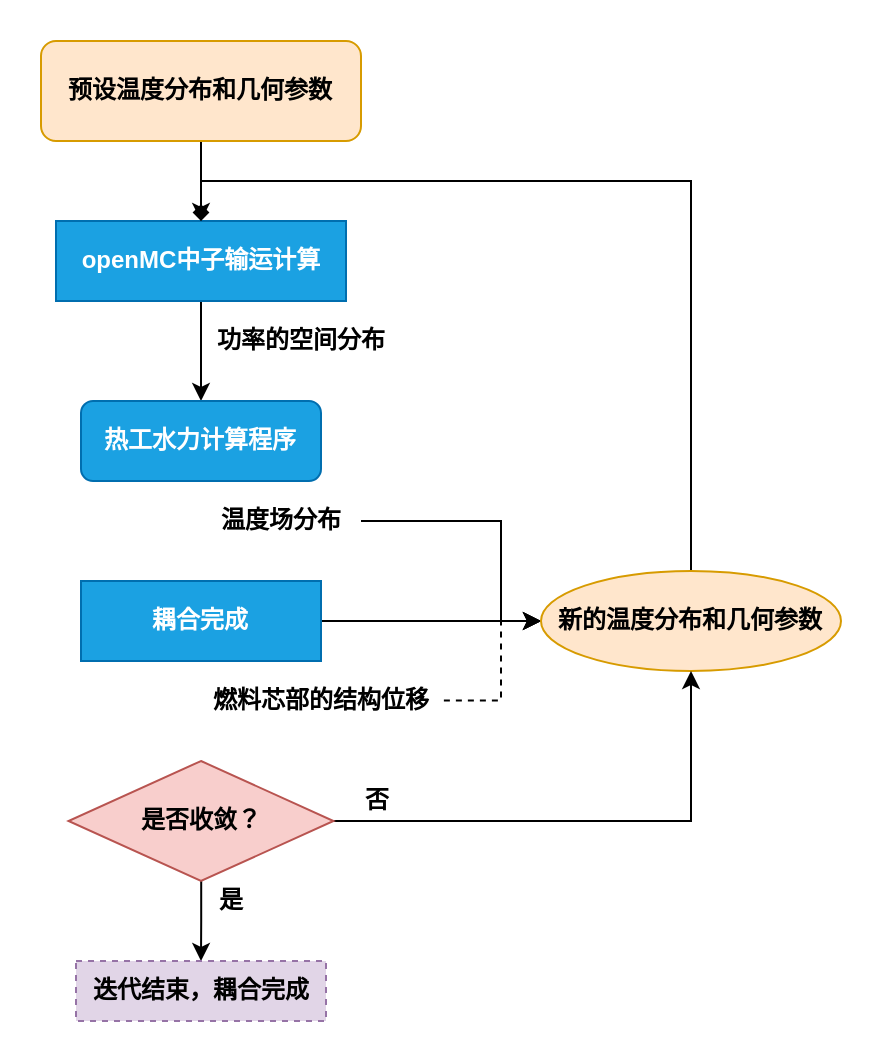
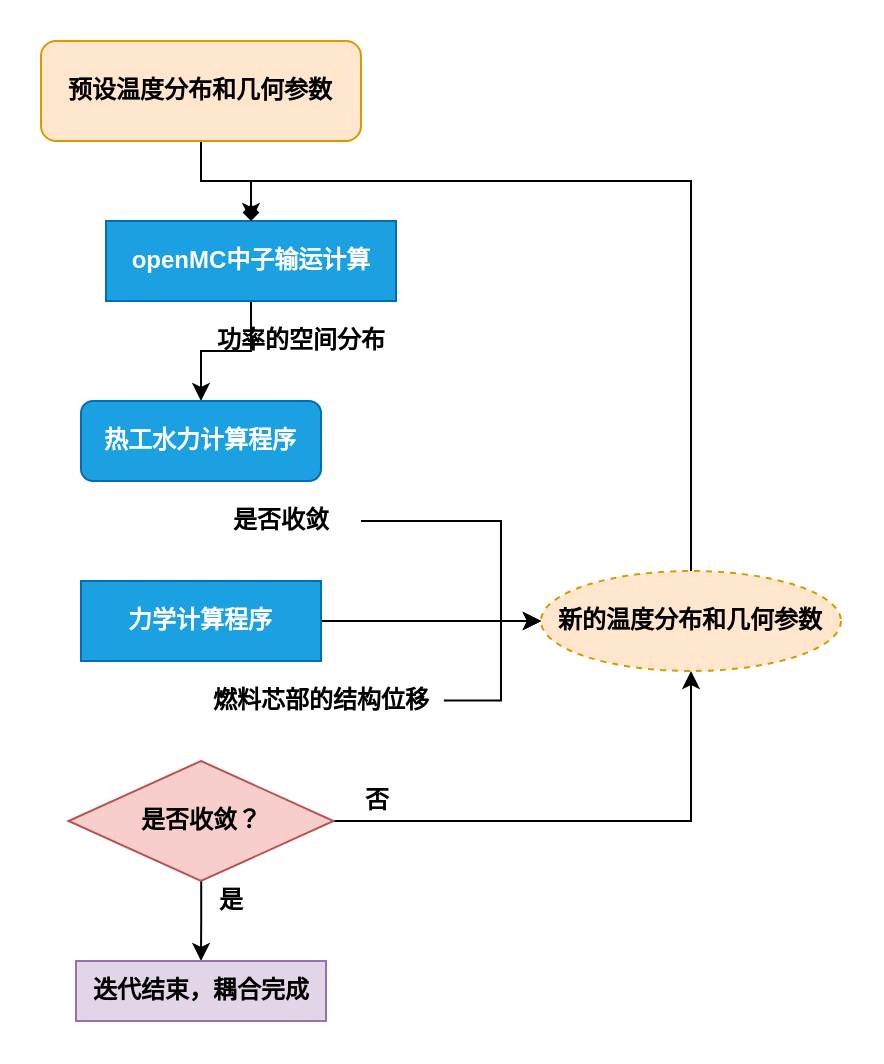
  <mxCell id="0" />
  <mxCell id="1" parent="0" />
  <mxCell id="2" value="" parent="1" edge="1" target="6" source="3" style="edgeStyle=orthogonalEdgeStyle;rounded=0;orthogonalLoop=1;jettySize=auto;html=1;"><mxGeometry as="geometry" relative="1" /></mxCell>
- <mxCell id="3" value="&lt;b&gt;openMC中子输运计算&lt;/b&gt;" parent="1" style="rounded=0;whiteSpace=wrap;html=1;fillColor=#1ba1e2;strokeColor=#006EAF;fontColor=#ffffff;" vertex="1"><mxGeometry as="geometry" height="40" width="145" y="110" x="27.5" /></mxCell>
+ <mxCell id="3" value="&lt;b&gt;openMC中子输运计算&lt;/b&gt;" parent="1" style="rounded=0;whiteSpace=wrap;html=1;fillColor=#1ba1e2;strokeColor=#006EAF;fontColor=#ffffff;" vertex="1"><mxGeometry x="52.5" y="110" as="geometry" height="40" width="145" /></mxCell>
  <mxCell id="4" parent="1" edge="1" target="3" source="5" style="edgeStyle=orthogonalEdgeStyle;rounded=0;orthogonalLoop=1;jettySize=auto;html=1;exitX=0.5;exitY=1;exitDx=0;exitDy=0;entryX=0.5;entryY=0;entryDx=0;entryDy=0;"><mxGeometry as="geometry" relative="1" /></mxCell>
  <mxCell id="5" value="&lt;span style=&quot;text-align: center ; color: rgb(0 , 0 , 0) ; text-transform: none ; line-height: 14.4px ; text-indent: 0px ; letter-spacing: normal ; font-size: 12px ; font-style: normal ; font-variant: normal ; text-decoration: none ; word-spacing: 0px ; display: inline ; word-wrap: normal ; float: none ; background-color: transparent&quot;&gt;&lt;b&gt;预设温度分布和几何参数&lt;/b&gt;&lt;/span&gt;" parent="1" style="whiteSpace=wrap;html=1;fillColor=#ffe6cc;strokeColor=#d79b00;rounded=1;" vertex="1"><mxGeometry as="geometry" height="50" width="160" y="20" x="20" /></mxCell>
  <mxCell id="6" value="&lt;b&gt;热工水力计算程序&lt;/b&gt;" parent="1" style="whiteSpace=wrap;html=1;fillColor=#1ba1e2;strokeColor=#006EAF;fontColor=#ffffff;rounded=1;" vertex="1"><mxGeometry as="geometry" height="40" width="120" y="200" x="40" /></mxCell>
  <mxCell id="7" value="&lt;b&gt;功率的空间分布&lt;/b&gt;" parent="1" style="text;html=1;align=center;verticalAlign=middle;resizable=0;points=[];autosize=1;" vertex="1"><mxGeometry as="geometry" height="20" width="100" y="160" x="100" /></mxCell>
  <mxCell id="8" value="" parent="1" edge="1" target="15" source="9" style="edgeStyle=orthogonalEdgeStyle;rounded=0;orthogonalLoop=1;jettySize=auto;html=1;"><mxGeometry as="geometry" relative="1"><mxPoint as="targetPoint" y="520" x="105" /></mxGeometry></mxCell>
- <mxCell id="9" value="&lt;b&gt;耦合完成&lt;/b&gt;" parent="1" style="whiteSpace=wrap;html=1;rounded=0;fillColor=#1ba1e2;strokeColor=#006EAF;fontColor=#ffffff;" vertex="1"><mxGeometry as="geometry" height="40" width="120" y="290" x="40" /></mxCell>
+ <mxCell id="9" value="&lt;b&gt;力学计算程序&lt;/b&gt;" parent="1" style="whiteSpace=wrap;html=1;rounded=0;fillColor=#1ba1e2;strokeColor=#006EAF;fontColor=#ffffff;" vertex="1"><mxGeometry as="geometry" height="40" width="120" y="290" x="40" /></mxCell>
  <mxCell id="10" value="" parent="1" edge="1" target="15" source="11" style="edgeStyle=orthogonalEdgeStyle;rounded=0;orthogonalLoop=1;jettySize=auto;html=1;entryX=0;entryY=0.5;entryDx=0;entryDy=0;"><mxGeometry as="geometry" relative="1"><mxPoint as="targetPoint" y="390" x="270" /><Array as="points"><mxPoint y="260" x="250" /><mxPoint y="310" x="250" /></Array></mxGeometry></mxCell>
- <mxCell id="11" value="&lt;b&gt;温度场分布&lt;/b&gt;" parent="1" style="text;html=1;align=center;verticalAlign=middle;resizable=0;points=[];autosize=1;" vertex="1"><mxGeometry as="geometry" height="20" width="80" y="250" x="100" /></mxCell>
- <mxCell id="12" value="" parent="1" edge="1" target="15" source="13" style="edgeStyle=orthogonalEdgeStyle;rounded=0;orthogonalLoop=1;jettySize=auto;html=1;entryX=0;entryY=0.5;entryDx=0;entryDy=0;exitX=1.012;exitY=0.486;exitDx=0;exitDy=0;exitPerimeter=0;dashed=1;"><mxGeometry as="geometry" relative="1"><mxPoint as="targetPoint" y="490" x="330" /><Array as="points"><mxPoint y="350" x="250" /><mxPoint y="310" x="250" /></Array></mxGeometry></mxCell>
+ <mxCell id="11" value="&lt;b&gt;是否收敛&lt;/b&gt;" parent="1" style="text;html=1;align=center;verticalAlign=middle;resizable=0;points=[];autosize=1;" vertex="1"><mxGeometry as="geometry" height="20" width="80" y="250" x="100" /></mxCell>
+ <mxCell id="12" value="" parent="1" edge="1" target="15" source="13" style="edgeStyle=orthogonalEdgeStyle;rounded=0;orthogonalLoop=1;jettySize=auto;html=1;entryX=0;entryY=0.5;entryDx=0;entryDy=0;exitX=1.012;exitY=0.486;exitDx=0;exitDy=0;exitPerimeter=0;"><mxGeometry as="geometry" relative="1"><mxPoint as="targetPoint" y="490" x="330" /><Array as="points"><mxPoint y="350" x="250" /><mxPoint y="310" x="250" /></Array></mxGeometry></mxCell>
  <mxCell id="13" value="&lt;b&gt;燃料芯部的结构位移&lt;/b&gt;" parent="1" style="text;html=1;align=center;verticalAlign=middle;resizable=0;points=[];autosize=1;" vertex="1"><mxGeometry as="geometry" height="20" width="120" y="340" x="100" /></mxCell>
  <mxCell id="14" parent="1" edge="1" target="3" source="15" style="edgeStyle=orthogonalEdgeStyle;rounded=0;orthogonalLoop=1;jettySize=auto;html=1;exitX=0.5;exitY=0;exitDx=0;exitDy=0;entryX=0.5;entryY=0;entryDx=0;entryDy=0;endArrow=diamond;"><mxGeometry as="geometry" relative="1"><mxPoint as="targetPoint" y="100" x="260" /></mxGeometry></mxCell>
- <mxCell id="15" value="&lt;span style=&quot;text-align: center ; color: rgb(0 , 0 , 0) ; text-transform: none ; line-height: 14.4px ; text-indent: 0px ; letter-spacing: normal ; font-size: 12px ; font-style: normal ; font-variant: normal ; text-decoration: none ; word-spacing: 0px ; display: inline ; word-wrap: normal ; float: none ; background-color: transparent&quot;&gt;&lt;b&gt;新的温度分布和几何参数&lt;/b&gt;&lt;/span&gt;" parent="1" style="ellipse;whiteSpace=wrap;html=1;fillColor=#ffe6cc;strokeColor=#d79b00;" vertex="1"><mxGeometry as="geometry" height="50" width="150" y="285" x="270" /></mxCell>
+ <mxCell id="15" value="&lt;span style=&quot;text-align: center ; color: rgb(0 , 0 , 0) ; text-transform: none ; line-height: 14.4px ; text-indent: 0px ; letter-spacing: normal ; font-size: 12px ; font-style: normal ; font-variant: normal ; text-decoration: none ; word-spacing: 0px ; display: inline ; word-wrap: normal ; float: none ; background-color: transparent&quot;&gt;&lt;b&gt;新的温度分布和几何参数&lt;/b&gt;&lt;/span&gt;" parent="1" style="ellipse;whiteSpace=wrap;html=1;fillColor=#ffe6cc;strokeColor=#d79b00;dashed=1;" vertex="1"><mxGeometry as="geometry" height="50" width="150" y="285" x="270" /></mxCell>
  <mxCell id="16" value="" parent="1" edge="1" target="19" source="18" style="edgeStyle=orthogonalEdgeStyle;rounded=0;orthogonalLoop=1;jettySize=auto;html=1;"><mxGeometry as="geometry" relative="1" /></mxCell>
  <mxCell id="17" parent="1" edge="1" target="15" source="18" style="edgeStyle=orthogonalEdgeStyle;rounded=0;orthogonalLoop=1;jettySize=auto;html=1;exitX=1;exitY=0.5;exitDx=0;exitDy=0;entryX=0.5;entryY=1;entryDx=0;entryDy=0;"><mxGeometry as="geometry" relative="1" /></mxCell>
  <mxCell id="18" value="&lt;b&gt;是否收敛？&lt;/b&gt;" parent="1" style="rhombus;whiteSpace=wrap;html=1;fillColor=#f8cecc;strokeColor=#b85450;" vertex="1"><mxGeometry as="geometry" height="60" width="132.5" y="380" x="33.75" /></mxCell>
- <mxCell id="19" value="&lt;b&gt;迭代结束，耦合完成&lt;/b&gt;" parent="1" style="whiteSpace=wrap;html=1;fillColor=#e1d5e7;strokeColor=#9673a6;dashed=1;" vertex="1"><mxGeometry as="geometry" height="30" width="125" y="480" x="37.5" /></mxCell>
+ <mxCell id="19" value="&lt;b&gt;迭代结束，耦合完成&lt;/b&gt;" parent="1" style="whiteSpace=wrap;html=1;fillColor=#e1d5e7;strokeColor=#9673a6;" vertex="1"><mxGeometry as="geometry" height="30" width="125" y="480" x="37.5" /></mxCell>
  <mxCell id="20" value="&lt;b&gt;是&lt;/b&gt;" parent="1" style="text;html=1;align=center;verticalAlign=middle;resizable=0;points=[];autosize=1;" vertex="1"><mxGeometry as="geometry" height="20" width="30" y="440" x="100" /></mxCell>
  <mxCell id="21" value="&lt;b&gt;否&lt;/b&gt;" parent="1" style="text;html=1;align=center;verticalAlign=middle;resizable=0;points=[];autosize=1;" vertex="1"><mxGeometry as="geometry" height="20" width="30" y="390" x="172.5" /></mxCell>
